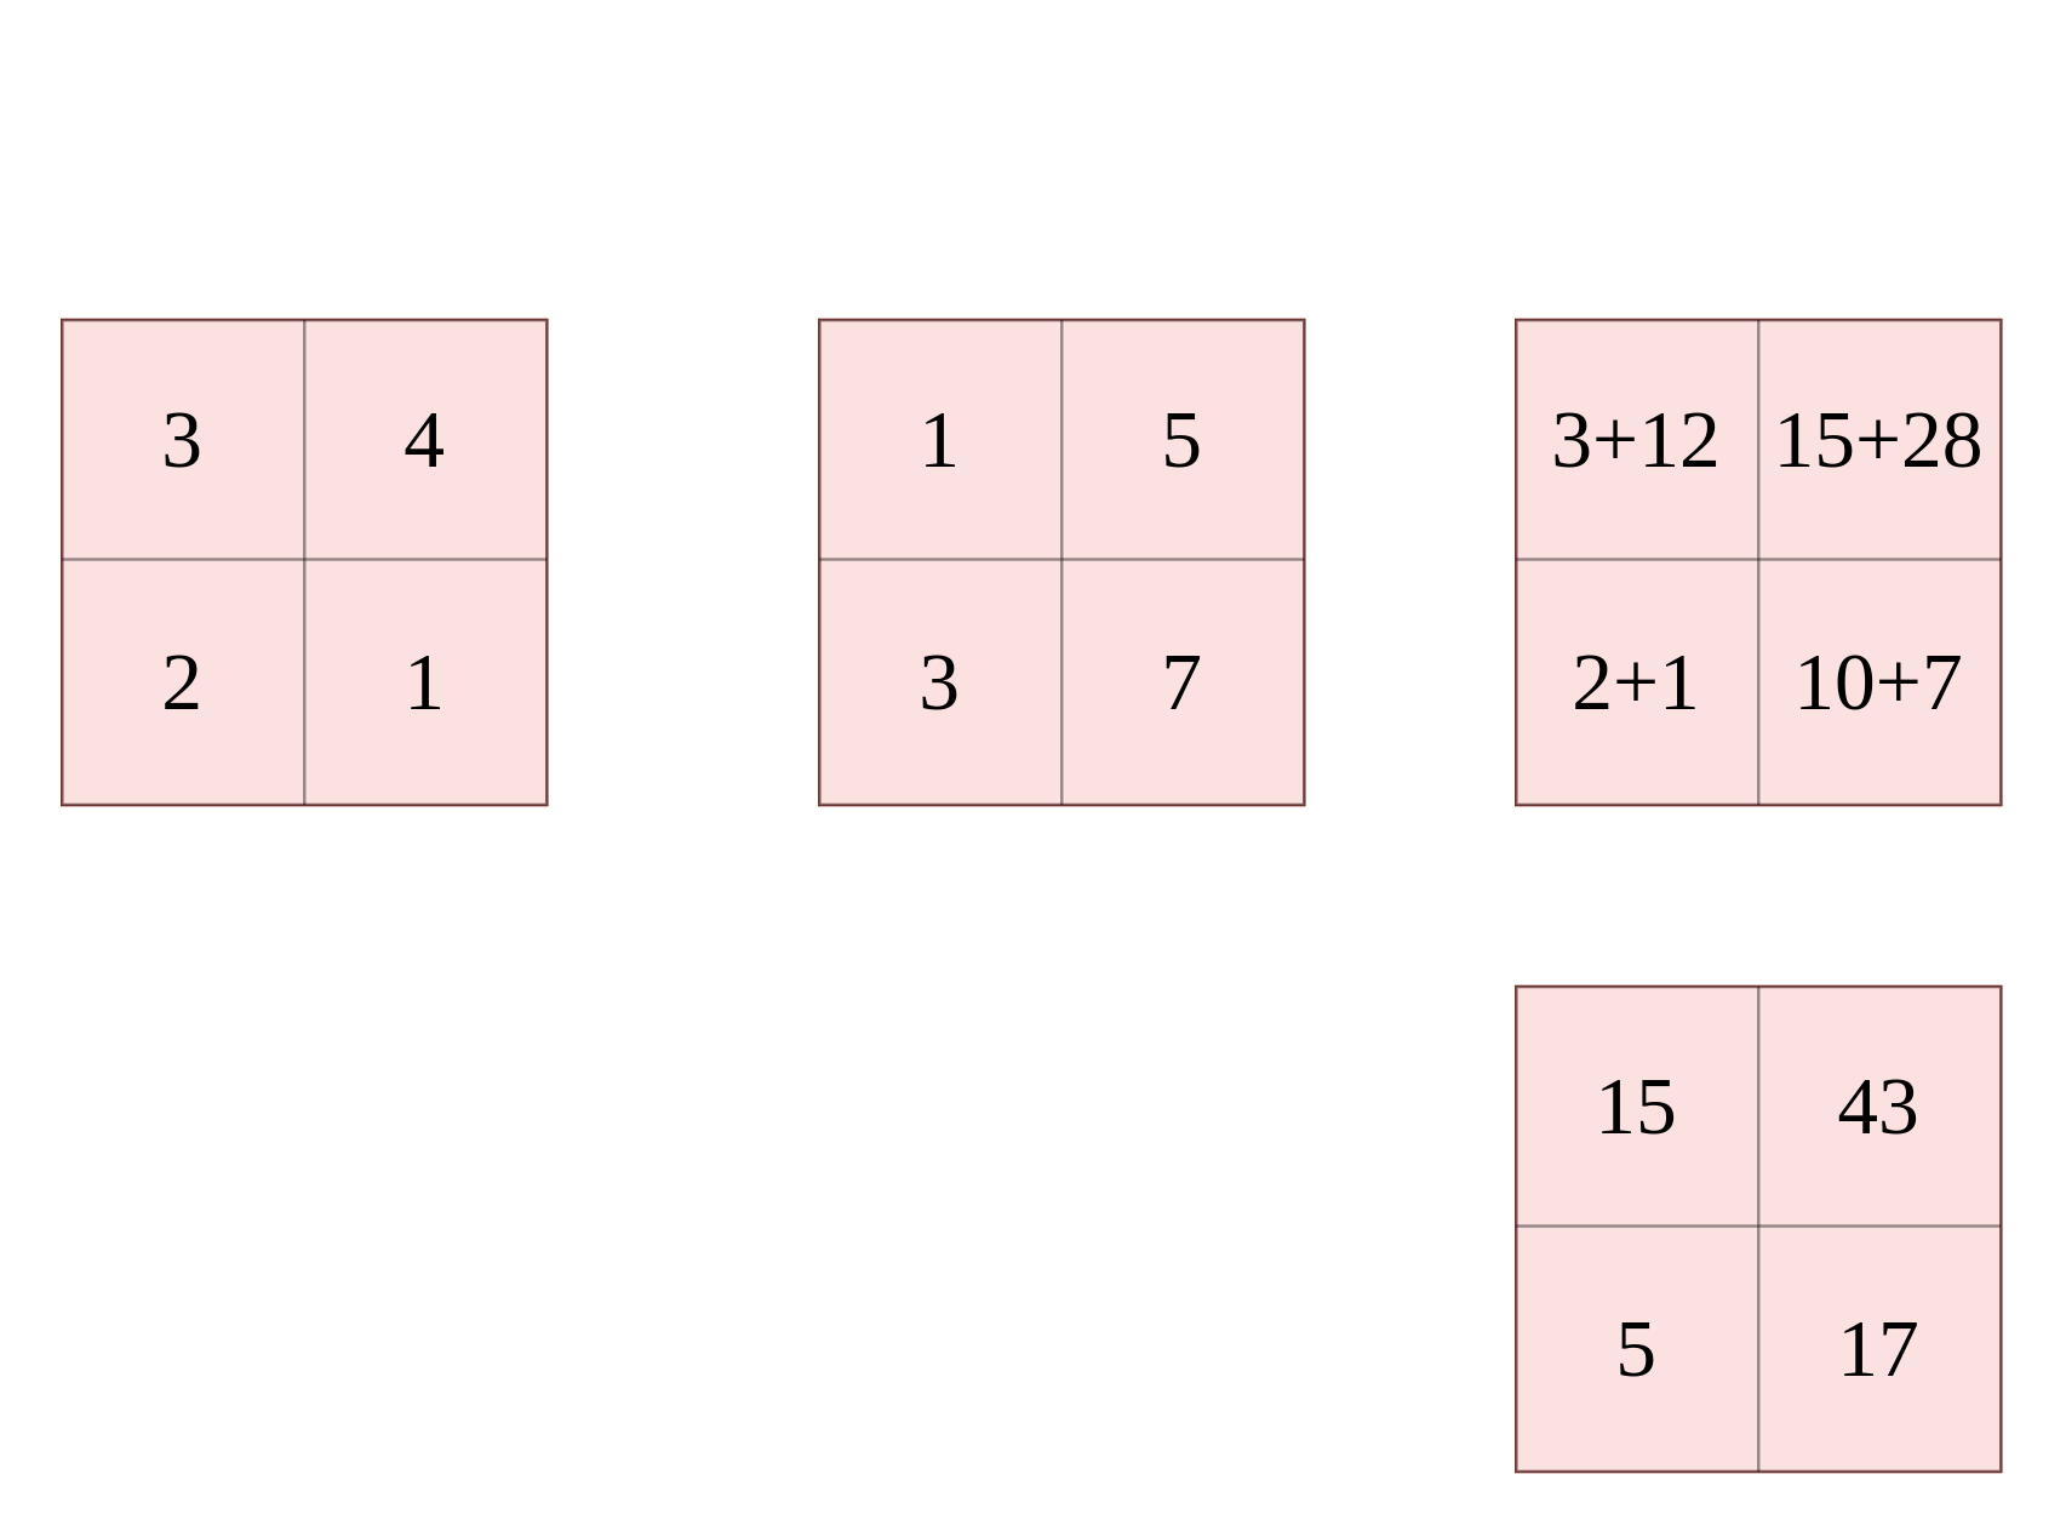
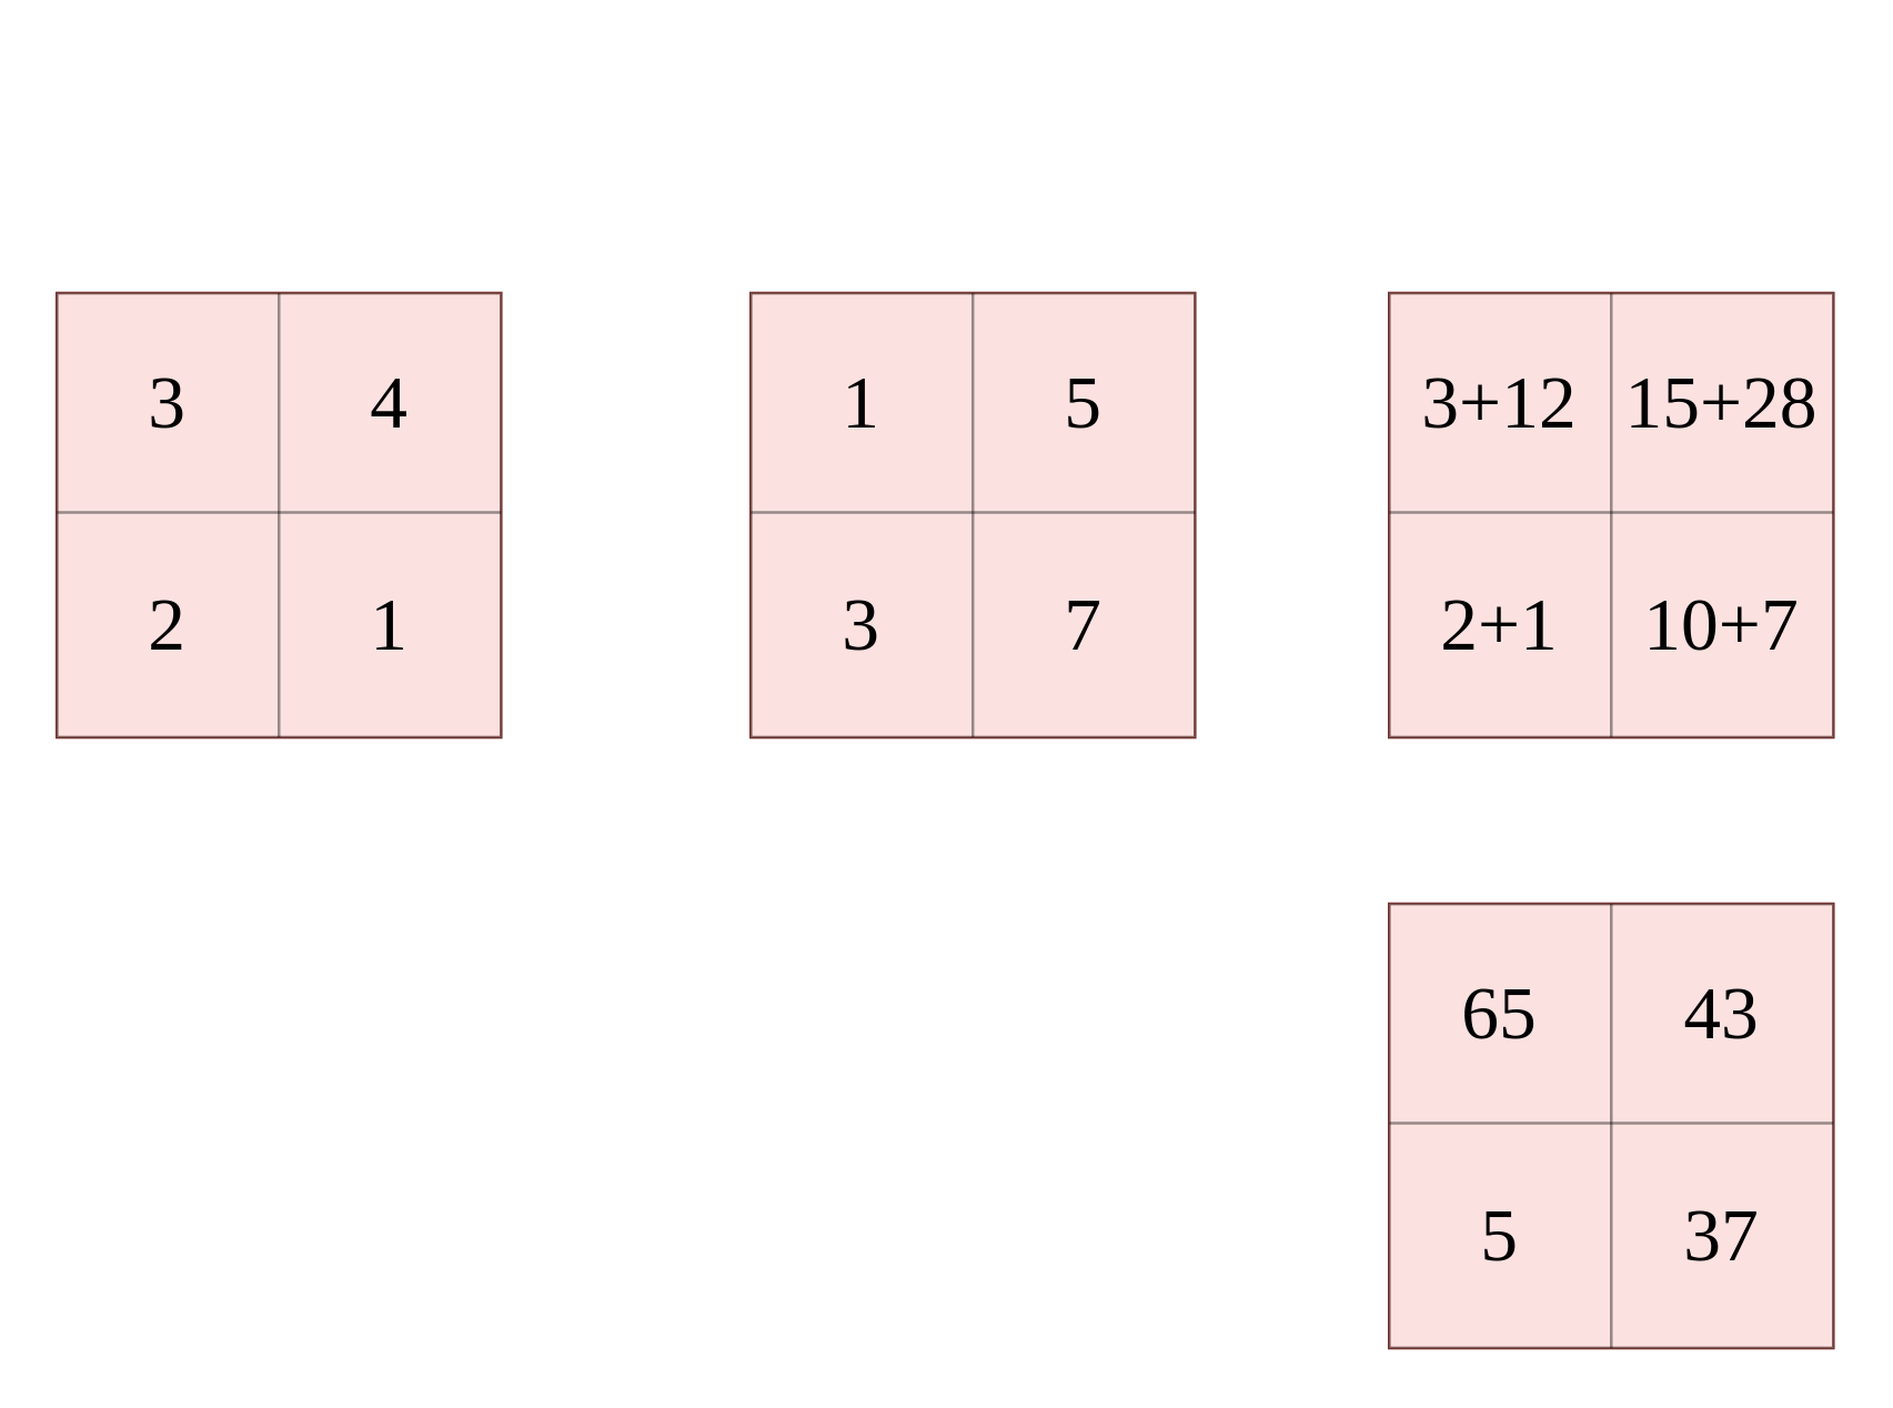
  <mxCell id="0" />
  <mxCell id="1" parent="0" />
  <mxCell id="2" value="" style="whiteSpace=wrap;html=1;aspect=fixed;fillColor=#f8cecc;strokeColor=#b85450;fontFamily=Comic Sans MS;fontSize=27;horizontal=1;" parent="1" vertex="1"><mxGeometry x="20" y="105" width="160" height="160" as="geometry" /></mxCell>
  <mxCell id="3" value="" style="whiteSpace=wrap;html=1;aspect=fixed;fillColor=#f8cecc;strokeColor=#b85450;fontFamily=Comic Sans MS;fontSize=27;horizontal=1;" parent="1" vertex="1"><mxGeometry x="270" y="105" width="160" height="160" as="geometry" /></mxCell>
  <mxCell id="4" value="&lt;font style=&quot;font-size: 45px;&quot;&gt;x&lt;/font&gt;" style="text;html=1;align=center;verticalAlign=middle;resizable=0;points=[];autosize=1;strokeColor=none;fillColor=none;rotation=0;fontFamily=Comic Sans MS;fontColor=#FFFFFF;fontSize=45;horizontal=1;" parent="1" vertex="1"><mxGeometry x="200" y="145" width="50" height="70" as="geometry" /></mxCell>
  <mxCell id="5" value="A" style="text;html=1;align=center;verticalAlign=middle;resizable=0;points=[];autosize=1;strokeColor=none;fillColor=none;fontSize=48;fontColor=#FFFFFF;" parent="1" vertex="1"><mxGeometry x="80" y="20" width="60" height="70" as="geometry" /></mxCell>
  <mxCell id="6" value="" style="whiteSpace=wrap;html=1;aspect=fixed;fillColor=#f8cecc;strokeColor=#b85450;fontFamily=Comic Sans MS;fontSize=27;horizontal=1;" parent="1" vertex="1"><mxGeometry x="500" y="105" width="160" height="160" as="geometry" /></mxCell>
  <mxCell id="7" value="=" style="text;html=1;align=center;verticalAlign=middle;resizable=0;points=[];autosize=1;strokeColor=none;fillColor=none;fontSize=45;fontFamily=Comic Sans MS;fontColor=#FFFFFF;horizontal=1;" parent="1" vertex="1"><mxGeometry x="440" y="150" width="50" height="70" as="geometry" /></mxCell>
  <mxCell id="8" value="" style="shape=table;html=1;whiteSpace=wrap;startSize=0;container=1;collapsible=0;childLayout=tableLayout;opacity=40;fontFamily=Comic Sans MS;fontSize=27;horizontal=1;" vertex="1" parent="1"><mxGeometry x="20" y="105" width="160" height="160" as="geometry" /></mxCell>
  <mxCell id="9" value="" style="shape=tableRow;horizontal=1;startSize=0;swimlaneHead=0;swimlaneBody=0;top=0;left=0;bottom=0;right=0;collapsible=0;dropTarget=0;fillColor=none;points=[[0,0.5],[1,0.5]];portConstraint=eastwest;fontFamily=Comic Sans MS;fontSize=27;" vertex="1" parent="8"><mxGeometry width="160" height="79" as="geometry" /></mxCell>
  <mxCell id="10" value="&lt;font style=&quot;font-size: 27px;&quot;&gt;3&lt;/font&gt;" style="shape=partialRectangle;html=1;whiteSpace=wrap;connectable=0;fillColor=none;top=0;left=0;bottom=0;right=0;overflow=hidden;fontFamily=Comic Sans MS;fontSize=27;horizontal=1;" vertex="1" parent="9"><mxGeometry width="80" height="79" as="geometry"><mxRectangle width="80" height="79" as="alternateBounds" /></mxGeometry></mxCell>
  <mxCell id="11" value="4" style="shape=partialRectangle;html=1;whiteSpace=wrap;connectable=0;fillColor=none;top=0;left=0;bottom=0;right=0;overflow=hidden;fontFamily=Comic Sans MS;fontSize=27;horizontal=1;" vertex="1" parent="9"><mxGeometry x="80" width="80" height="79" as="geometry"><mxRectangle width="80" height="79" as="alternateBounds" /></mxGeometry></mxCell>
  <mxCell id="12" value="" style="shape=tableRow;horizontal=1;startSize=0;swimlaneHead=0;swimlaneBody=0;top=0;left=0;bottom=0;right=0;collapsible=0;dropTarget=0;fillColor=none;points=[[0,0.5],[1,0.5]];portConstraint=eastwest;fontFamily=Comic Sans MS;fontSize=27;" vertex="1" parent="8"><mxGeometry y="79" width="160" height="81" as="geometry" /></mxCell>
  <mxCell id="13" value="2" style="shape=partialRectangle;html=1;whiteSpace=wrap;connectable=0;fillColor=none;top=0;left=0;bottom=0;right=0;overflow=hidden;fontFamily=Comic Sans MS;fontSize=27;horizontal=1;" vertex="1" parent="12"><mxGeometry width="80" height="81" as="geometry"><mxRectangle width="80" height="81" as="alternateBounds" /></mxGeometry></mxCell>
  <mxCell id="14" value="1" style="shape=partialRectangle;html=1;whiteSpace=wrap;connectable=0;fillColor=none;top=0;left=0;bottom=0;right=0;overflow=hidden;fontFamily=Comic Sans MS;fontSize=27;horizontal=1;" vertex="1" parent="12"><mxGeometry x="80" width="80" height="81" as="geometry"><mxRectangle width="80" height="81" as="alternateBounds" /></mxGeometry></mxCell>
  <mxCell id="15" value="" style="shape=table;html=1;whiteSpace=wrap;startSize=0;container=1;collapsible=0;childLayout=tableLayout;opacity=40;fontFamily=Comic Sans MS;fontSize=27;horizontal=1;" vertex="1" parent="1"><mxGeometry x="270" y="105" width="160" height="160" as="geometry" /></mxCell>
  <mxCell id="16" value="" style="shape=tableRow;horizontal=1;startSize=0;swimlaneHead=0;swimlaneBody=0;top=0;left=0;bottom=0;right=0;collapsible=0;dropTarget=0;fillColor=none;points=[[0,0.5],[1,0.5]];portConstraint=eastwest;fontFamily=Comic Sans MS;fontSize=27;" vertex="1" parent="15"><mxGeometry width="160" height="79" as="geometry" /></mxCell>
  <mxCell id="17" value="1" style="shape=partialRectangle;html=1;whiteSpace=wrap;connectable=0;fillColor=none;top=0;left=0;bottom=0;right=0;overflow=hidden;fontFamily=Comic Sans MS;fontSize=27;horizontal=1;" vertex="1" parent="16"><mxGeometry width="80" height="79" as="geometry"><mxRectangle width="80" height="79" as="alternateBounds" /></mxGeometry></mxCell>
  <mxCell id="18" value="5" style="shape=partialRectangle;html=1;whiteSpace=wrap;connectable=0;fillColor=none;top=0;left=0;bottom=0;right=0;overflow=hidden;fontFamily=Comic Sans MS;fontSize=27;horizontal=1;" vertex="1" parent="16"><mxGeometry x="80" width="80" height="79" as="geometry"><mxRectangle width="80" height="79" as="alternateBounds" /></mxGeometry></mxCell>
  <mxCell id="19" value="" style="shape=tableRow;horizontal=1;startSize=0;swimlaneHead=0;swimlaneBody=0;top=0;left=0;bottom=0;right=0;collapsible=0;dropTarget=0;fillColor=none;points=[[0,0.5],[1,0.5]];portConstraint=eastwest;fontFamily=Comic Sans MS;fontSize=27;" vertex="1" parent="15"><mxGeometry y="79" width="160" height="81" as="geometry" /></mxCell>
  <mxCell id="20" value="3" style="shape=partialRectangle;html=1;whiteSpace=wrap;connectable=0;fillColor=none;top=0;left=0;bottom=0;right=0;overflow=hidden;fontFamily=Comic Sans MS;fontSize=27;horizontal=1;" vertex="1" parent="19"><mxGeometry width="80" height="81" as="geometry"><mxRectangle width="80" height="81" as="alternateBounds" /></mxGeometry></mxCell>
  <mxCell id="21" value="7" style="shape=partialRectangle;html=1;whiteSpace=wrap;connectable=0;fillColor=none;top=0;left=0;bottom=0;right=0;overflow=hidden;fontFamily=Comic Sans MS;fontSize=27;horizontal=1;" vertex="1" parent="19"><mxGeometry x="80" width="80" height="81" as="geometry"><mxRectangle width="80" height="81" as="alternateBounds" /></mxGeometry></mxCell>
  <mxCell id="22" value="" style="shape=table;html=1;whiteSpace=wrap;startSize=0;container=1;collapsible=0;childLayout=tableLayout;opacity=40;fontFamily=Comic Sans MS;fontSize=27;horizontal=1;" vertex="1" parent="1"><mxGeometry x="500" y="105" width="160" height="160" as="geometry" /></mxCell>
  <mxCell id="23" value="" style="shape=tableRow;horizontal=1;startSize=0;swimlaneHead=0;swimlaneBody=0;top=0;left=0;bottom=0;right=0;collapsible=0;dropTarget=0;fillColor=none;points=[[0,0.5],[1,0.5]];portConstraint=eastwest;fontFamily=Comic Sans MS;fontSize=27;" vertex="1" parent="22"><mxGeometry width="160" height="79" as="geometry" /></mxCell>
  <mxCell id="24" value="3+12" style="shape=partialRectangle;html=1;whiteSpace=wrap;connectable=0;fillColor=none;top=0;left=0;bottom=0;right=0;overflow=hidden;fontFamily=Comic Sans MS;fontSize=27;horizontal=1;" vertex="1" parent="23"><mxGeometry width="80" height="79" as="geometry"><mxRectangle width="80" height="79" as="alternateBounds" /></mxGeometry></mxCell>
  <mxCell id="25" value="15+28" style="shape=partialRectangle;html=1;whiteSpace=wrap;connectable=0;fillColor=none;top=0;left=0;bottom=0;right=0;overflow=hidden;fontSize=27;fontFamily=Comic Sans MS;horizontal=1;" vertex="1" parent="23"><mxGeometry x="80" width="80" height="79" as="geometry"><mxRectangle width="80" height="79" as="alternateBounds" /></mxGeometry></mxCell>
  <mxCell id="26" value="" style="shape=tableRow;horizontal=1;startSize=0;swimlaneHead=0;swimlaneBody=0;top=0;left=0;bottom=0;right=0;collapsible=0;dropTarget=0;fillColor=none;points=[[0,0.5],[1,0.5]];portConstraint=eastwest;fontFamily=Comic Sans MS;fontSize=27;" vertex="1" parent="22"><mxGeometry y="79" width="160" height="81" as="geometry" /></mxCell>
  <mxCell id="27" value="2+1" style="shape=partialRectangle;html=1;whiteSpace=wrap;connectable=0;fillColor=none;top=0;left=0;bottom=0;right=0;overflow=hidden;fontFamily=Comic Sans MS;fontSize=27;horizontal=1;" vertex="1" parent="26"><mxGeometry width="80" height="81" as="geometry"><mxRectangle width="80" height="81" as="alternateBounds" /></mxGeometry></mxCell>
  <mxCell id="28" value="10+7" style="shape=partialRectangle;html=1;whiteSpace=wrap;connectable=0;fillColor=none;top=0;left=0;bottom=0;right=0;overflow=hidden;fontSize=27;fontFamily=Comic Sans MS;horizontal=1;" vertex="1" parent="26"><mxGeometry x="80" width="80" height="81" as="geometry"><mxRectangle width="80" height="81" as="alternateBounds" /></mxGeometry></mxCell>
  <mxCell id="29" value="" style="whiteSpace=wrap;html=1;aspect=fixed;fillColor=#f8cecc;strokeColor=#b85450;fontFamily=Comic Sans MS;fontSize=27;horizontal=1;" vertex="1" parent="1"><mxGeometry x="500" y="325" width="160" height="160" as="geometry" /></mxCell>
  <mxCell id="30" value="" style="shape=table;html=1;whiteSpace=wrap;startSize=0;container=1;collapsible=0;childLayout=tableLayout;opacity=40;fontFamily=Comic Sans MS;fontSize=27;horizontal=1;" vertex="1" parent="1"><mxGeometry x="500" y="325" width="160" height="160" as="geometry" /></mxCell>
  <mxCell id="31" value="" style="shape=tableRow;horizontal=1;startSize=0;swimlaneHead=0;swimlaneBody=0;top=0;left=0;bottom=0;right=0;collapsible=0;dropTarget=0;fillColor=none;points=[[0,0.5],[1,0.5]];portConstraint=eastwest;fontFamily=Comic Sans MS;fontSize=27;" vertex="1" parent="30"><mxGeometry width="160" height="79" as="geometry" /></mxCell>
- <mxCell id="32" value="15" style="shape=partialRectangle;html=1;whiteSpace=wrap;connectable=0;fillColor=none;top=0;left=0;bottom=0;right=0;overflow=hidden;fontFamily=Comic Sans MS;fontSize=27;horizontal=1;" vertex="1" parent="31"><mxGeometry width="80" height="79" as="geometry"><mxRectangle width="80" height="79" as="alternateBounds" /></mxGeometry></mxCell>
+ <mxCell id="32" value="65" style="shape=partialRectangle;html=1;whiteSpace=wrap;connectable=0;fillColor=none;top=0;left=0;bottom=0;right=0;overflow=hidden;fontFamily=Comic Sans MS;fontSize=27;horizontal=1;" vertex="1" parent="31"><mxGeometry width="80" height="79" as="geometry"><mxRectangle width="80" height="79" as="alternateBounds" /></mxGeometry></mxCell>
  <mxCell id="33" value="43" style="shape=partialRectangle;html=1;whiteSpace=wrap;connectable=0;fillColor=none;top=0;left=0;bottom=0;right=0;overflow=hidden;fontSize=27;fontFamily=Comic Sans MS;horizontal=1;" vertex="1" parent="31"><mxGeometry x="80" width="80" height="79" as="geometry"><mxRectangle width="80" height="79" as="alternateBounds" /></mxGeometry></mxCell>
  <mxCell id="34" value="" style="shape=tableRow;horizontal=1;startSize=0;swimlaneHead=0;swimlaneBody=0;top=0;left=0;bottom=0;right=0;collapsible=0;dropTarget=0;fillColor=none;points=[[0,0.5],[1,0.5]];portConstraint=eastwest;fontFamily=Comic Sans MS;fontSize=27;" vertex="1" parent="30"><mxGeometry y="79" width="160" height="81" as="geometry" /></mxCell>
  <mxCell id="35" value="5" style="shape=partialRectangle;html=1;whiteSpace=wrap;connectable=0;fillColor=none;top=0;left=0;bottom=0;right=0;overflow=hidden;fontFamily=Comic Sans MS;fontSize=27;horizontal=1;" vertex="1" parent="34"><mxGeometry width="80" height="81" as="geometry"><mxRectangle width="80" height="81" as="alternateBounds" /></mxGeometry></mxCell>
- <mxCell id="36" value="17" style="shape=partialRectangle;html=1;whiteSpace=wrap;connectable=0;fillColor=none;top=0;left=0;bottom=0;right=0;overflow=hidden;fontSize=27;fontFamily=Comic Sans MS;horizontal=1;" vertex="1" parent="34"><mxGeometry x="80" width="80" height="81" as="geometry"><mxRectangle width="80" height="81" as="alternateBounds" /></mxGeometry></mxCell>
+ <mxCell id="36" value="37" style="shape=partialRectangle;html=1;whiteSpace=wrap;connectable=0;fillColor=none;top=0;left=0;bottom=0;right=0;overflow=hidden;fontSize=27;fontFamily=Comic Sans MS;horizontal=1;" vertex="1" parent="34"><mxGeometry x="80" width="80" height="81" as="geometry"><mxRectangle width="80" height="81" as="alternateBounds" /></mxGeometry></mxCell>
  <mxCell id="37" value="=" style="text;html=1;align=center;verticalAlign=middle;resizable=0;points=[];autosize=1;strokeColor=none;fillColor=none;fontSize=45;fontFamily=Comic Sans MS;fontColor=#FFFFFF;horizontal=1;" vertex="1" parent="1"><mxGeometry x="435" y="370" width="50" height="70" as="geometry" /></mxCell>
